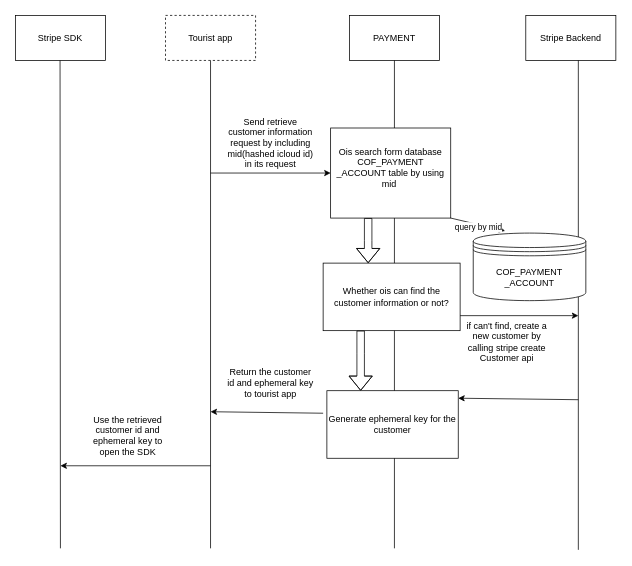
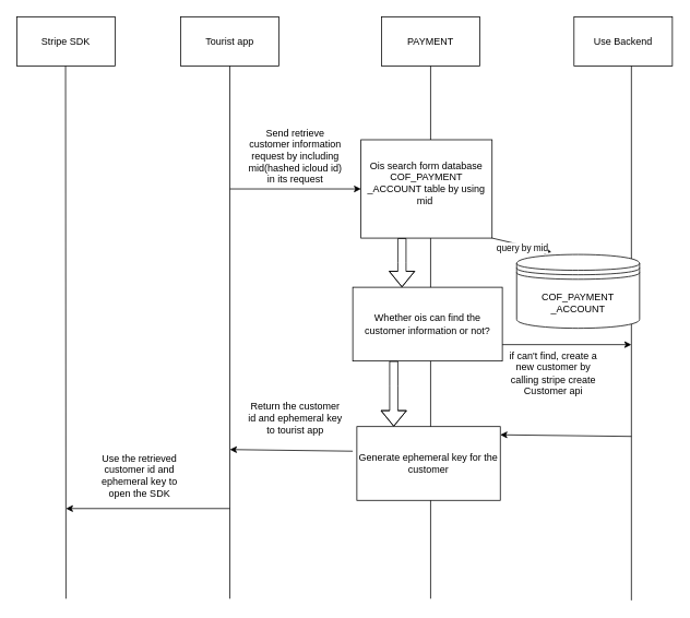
  <mxCell id="0" />
  <mxCell id="1" parent="0" />
- <mxCell id="2" value="Tourist app" style="rounded=0;whiteSpace=wrap;html=1;dashed=1;" parent="1" vertex="1"><mxGeometry x="220" y="20" width="120" height="60" as="geometry" /></mxCell>
+ <mxCell id="2" value="Tourist app" style="rounded=0;whiteSpace=wrap;html=1;" parent="1" vertex="1"><mxGeometry x="220" y="20" width="120" height="60" as="geometry" /></mxCell>
  <mxCell id="3" value="PAYMENT" style="rounded=0;whiteSpace=wrap;html=1;" parent="1" vertex="1"><mxGeometry x="465" y="20" width="120" height="60" as="geometry" /></mxCell>
- <mxCell id="4" value="Stripe Backend" style="rounded=0;whiteSpace=wrap;html=1;" parent="1" vertex="1"><mxGeometry x="700" y="20" width="120" height="60" as="geometry" /></mxCell>
+ <mxCell id="4" value="Use Backend" style="rounded=0;whiteSpace=wrap;html=1;" parent="1" vertex="1"><mxGeometry x="700" y="20" width="120" height="60" as="geometry" /></mxCell>
  <mxCell id="5" value="" style="endArrow=none;html=1;rounded=0;entryX=0.5;entryY=1;entryDx=0;entryDy=0;" parent="1" target="2" edge="1"><mxGeometry width="50" height="50" relative="1" as="geometry"><mxPoint x="280" y="730" as="sourcePoint" /><mxPoint x="290" y="120" as="targetPoint" /></mxGeometry></mxCell>
  <mxCell id="6" value="" style="endArrow=none;html=1;rounded=0;" parent="1" edge="1"><mxGeometry width="50" height="50" relative="1" as="geometry"><mxPoint x="525" y="730" as="sourcePoint" /><mxPoint x="525" y="80" as="targetPoint" /></mxGeometry></mxCell>
  <mxCell id="7" value="" style="endArrow=none;html=1;rounded=0;entryX=0.5;entryY=1;entryDx=0;entryDy=0;" parent="1" edge="1"><mxGeometry width="50" height="50" relative="1" as="geometry"><mxPoint x="770" y="732" as="sourcePoint" /><mxPoint x="770" y="80" as="targetPoint" /></mxGeometry></mxCell>
  <mxCell id="8" value="Ois search form database COF_PAYMENT&lt;br&gt;_ACCOUNT table by using mid&amp;nbsp;&lt;br&gt;&amp;nbsp;" style="rounded=0;whiteSpace=wrap;html=1;" parent="1" vertex="1"><mxGeometry x="440" y="170" width="160" height="120" as="geometry" /></mxCell>
  <mxCell id="9" value="" style="endArrow=classic;html=1;rounded=0;entryX=0;entryY=0.5;entryDx=0;entryDy=0;" parent="1" target="8" edge="1"><mxGeometry width="50" height="50" relative="1" as="geometry"><mxPoint x="280" y="230" as="sourcePoint" /><mxPoint x="330" y="170" as="targetPoint" /></mxGeometry></mxCell>
  <mxCell id="10" value="Stripe SDK" style="rounded=0;whiteSpace=wrap;html=1;" parent="1" vertex="1"><mxGeometry x="20" y="20" width="120" height="60" as="geometry" /></mxCell>
  <mxCell id="11" value="" style="endArrow=none;html=1;rounded=0;entryX=0.5;entryY=1;entryDx=0;entryDy=0;" parent="1" edge="1"><mxGeometry width="50" height="50" relative="1" as="geometry"><mxPoint x="80" y="730" as="sourcePoint" /><mxPoint x="79.5" y="80" as="targetPoint" /></mxGeometry></mxCell>
  <mxCell id="12" value="Send retrieve customer information request by including mid(hashed icloud id) in its request" style="text;html=1;strokeColor=none;fillColor=none;align=center;verticalAlign=middle;whiteSpace=wrap;rounded=0;" parent="1" vertex="1"><mxGeometry x="300" y="150" width="120" height="80" as="geometry" /></mxCell>
  <mxCell id="13" value="COF_PAYMENT&lt;br style=&quot;border-color: var(--border-color);&quot;&gt;_ACCOUNT" style="shape=datastore;whiteSpace=wrap;html=1;" parent="1" vertex="1"><mxGeometry x="630" y="310" width="150" height="90" as="geometry" /></mxCell>
  <mxCell id="14" value="" style="endArrow=classic;html=1;rounded=0;entryX=0.283;entryY=-0.033;entryDx=0;entryDy=0;entryPerimeter=0;exitX=1;exitY=1;exitDx=0;exitDy=0;" parent="1" source="8" target="13" edge="1"><mxGeometry width="50" height="50" relative="1" as="geometry"><mxPoint x="580" y="220" as="sourcePoint" /><mxPoint x="630" y="170" as="targetPoint" /></mxGeometry></mxCell>
  <mxCell id="15" value="query by mid" style="edgeLabel;html=1;align=center;verticalAlign=middle;resizable=0;points=[];" parent="14" vertex="1" connectable="0"><mxGeometry x="0.018" y="-3" relative="1" as="geometry"><mxPoint as="offset" /></mxGeometry></mxCell>
  <mxCell id="16" value="" style="endArrow=classic;html=1;rounded=0;" parent="1" edge="1"><mxGeometry width="50" height="50" relative="1" as="geometry"><mxPoint x="280" y="620" as="sourcePoint" /><mxPoint x="80" y="620" as="targetPoint" /></mxGeometry></mxCell>
  <mxCell id="17" value="Use the retrieved customer id and ephemeral key to open the SDK" style="text;html=1;strokeColor=none;fillColor=none;align=center;verticalAlign=middle;whiteSpace=wrap;rounded=0;" parent="1" vertex="1"><mxGeometry x="110" y="540" width="120" height="80" as="geometry" /></mxCell>
  <mxCell id="18" value="Whether ois can find the customer information or not?" style="rounded=0;whiteSpace=wrap;html=1;" parent="1" vertex="1"><mxGeometry x="430" y="350" width="182.5" height="90" as="geometry" /></mxCell>
  <mxCell id="19" value="" style="shape=flexArrow;endArrow=classic;html=1;rounded=0;" parent="1" edge="1"><mxGeometry width="50" height="50" relative="1" as="geometry"><mxPoint x="490" y="290" as="sourcePoint" /><mxPoint x="490" y="350" as="targetPoint" /><Array as="points"><mxPoint x="490" y="320" /></Array></mxGeometry></mxCell>
  <mxCell id="20" value="" style="endArrow=classic;html=1;rounded=0;" parent="1" edge="1"><mxGeometry width="50" height="50" relative="1" as="geometry"><mxPoint x="612.5" y="420" as="sourcePoint" /><mxPoint x="770" y="420" as="targetPoint" /></mxGeometry></mxCell>
  <mxCell id="21" value="if can't find, create a new customer by calling stripe create Customer api" style="text;html=1;strokeColor=none;fillColor=none;align=center;verticalAlign=middle;whiteSpace=wrap;rounded=0;" parent="1" vertex="1"><mxGeometry x="620" y="440" width="110" height="30" as="geometry" /></mxCell>
  <mxCell id="22" value="" style="endArrow=classic;html=1;rounded=0;" parent="1" edge="1"><mxGeometry width="50" height="50" relative="1" as="geometry"><mxPoint x="770" y="532" as="sourcePoint" /><mxPoint x="610" y="530" as="targetPoint" /></mxGeometry></mxCell>
  <mxCell id="23" value="" style="shape=flexArrow;endArrow=classic;html=1;rounded=0;" parent="1" edge="1"><mxGeometry width="50" height="50" relative="1" as="geometry"><mxPoint x="480" y="440" as="sourcePoint" /><mxPoint x="480" y="520" as="targetPoint" /><Array as="points"><mxPoint x="480" y="470" /></Array></mxGeometry></mxCell>
  <mxCell id="24" value="Generate ephemeral key for the customer" style="rounded=0;whiteSpace=wrap;html=1;" parent="1" vertex="1"><mxGeometry x="435" y="520" width="175" height="90" as="geometry" /></mxCell>
  <mxCell id="25" value="" style="endArrow=classic;html=1;rounded=0;" parent="1" edge="1"><mxGeometry width="50" height="50" relative="1" as="geometry"><mxPoint x="430" y="550" as="sourcePoint" /><mxPoint x="280" y="548" as="targetPoint" /></mxGeometry></mxCell>
  <mxCell id="26" value="Return the customer id and ephemeral key to tourist app" style="text;html=1;strokeColor=none;fillColor=none;align=center;verticalAlign=middle;whiteSpace=wrap;rounded=0;" parent="1" vertex="1"><mxGeometry x="300" y="470" width="120" height="80" as="geometry" /></mxCell>
